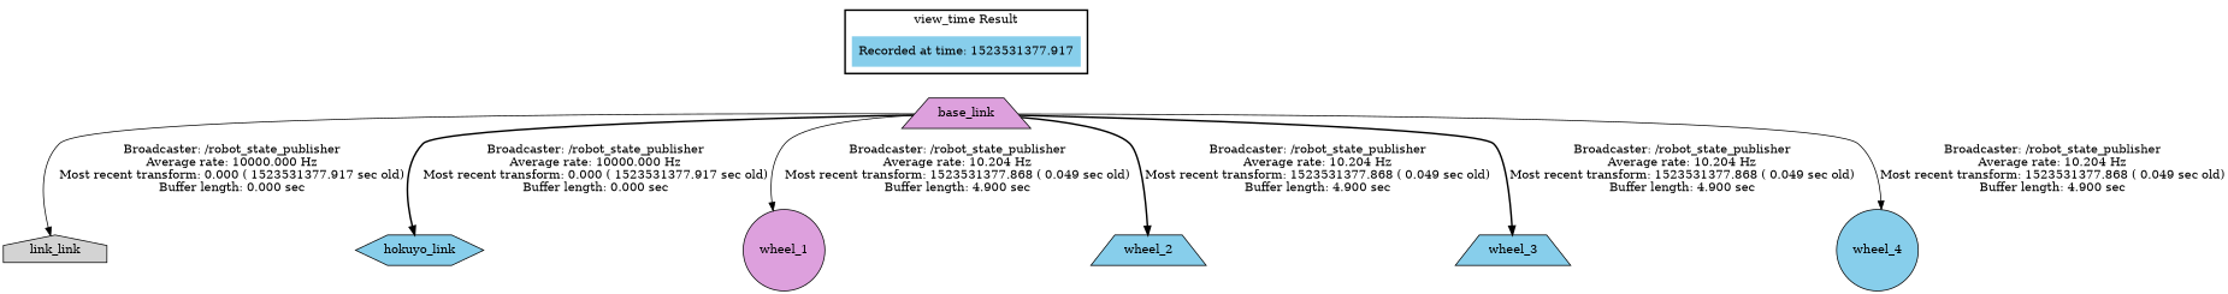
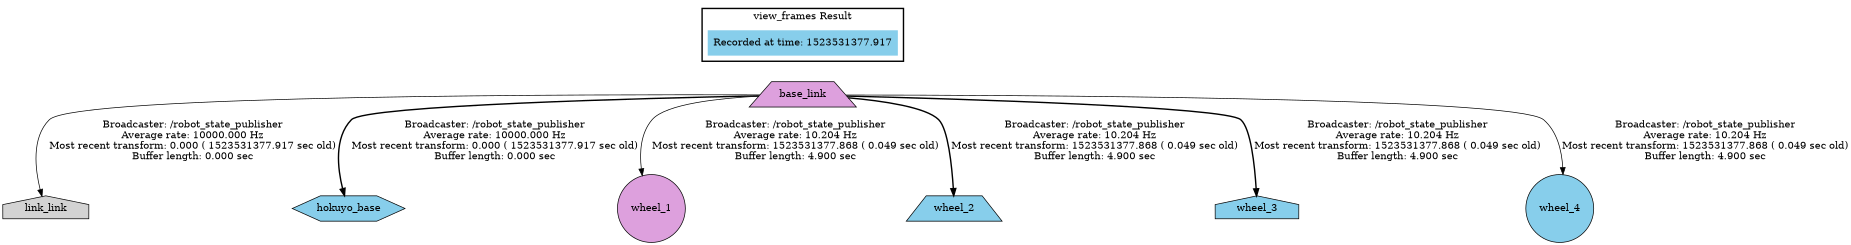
  digraph {
    node [fillcolor=skyblue shape=trapezium style=filled]
    edge [style=solid]
    "Recorded at time: 1523531377.917" [shape=plaintext]
    base_link [fillcolor=plum]
    n3 [fillcolor=lightgrey label=link_link shape=house]
-   hokuyo_link [shape=hexagon]
+   hokuyo_link [shape=hexagon label=hokuyo_base]
    wheel_1 [fillcolor=plum shape=circle]
    wheel_2
-   wheel_3
+   wheel_3 [shape=house]
    wheel_4 [shape=circle]
    subgraph cluster_1 {
      color=black
-     label="view_time Result"
+     label="view_frames Result"
      style=bold
      "Recorded at time: 1523531377.917"
    }
    "Recorded at time: 1523531377.917" -> base_link [style=invis]
    base_link -> n3 [label="Broadcaster: /robot_state_publisher\nAverage rate: 10000.000 Hz\nMost recent transform: 0.000 ( 1523531377.917 sec old)\nBuffer length: 0.000 sec\n"]
    base_link -> hokuyo_link [label="Broadcaster: /robot_state_publisher\nAverage rate: 10000.000 Hz\nMost recent transform: 0.000 ( 1523531377.917 sec old)\nBuffer length: 0.000 sec\n" style=bold]
    base_link -> wheel_1 [label="Broadcaster: /robot_state_publisher\nAverage rate: 10.204 Hz\nMost recent transform: 1523531377.868 ( 0.049 sec old)\nBuffer length: 4.900 sec\n"]
    base_link -> wheel_2 [label="Broadcaster: /robot_state_publisher\nAverage rate: 10.204 Hz\nMost recent transform: 1523531377.868 ( 0.049 sec old)\nBuffer length: 4.900 sec\n" style=bold]
    base_link -> wheel_3 [label="Broadcaster: /robot_state_publisher\nAverage rate: 10.204 Hz\nMost recent transform: 1523531377.868 ( 0.049 sec old)\nBuffer length: 4.900 sec\n" style=bold]
    base_link -> wheel_4 [label="Broadcaster: /robot_state_publisher\nAverage rate: 10.204 Hz\nMost recent transform: 1523531377.868 ( 0.049 sec old)\nBuffer length: 4.900 sec\n"]
  }
